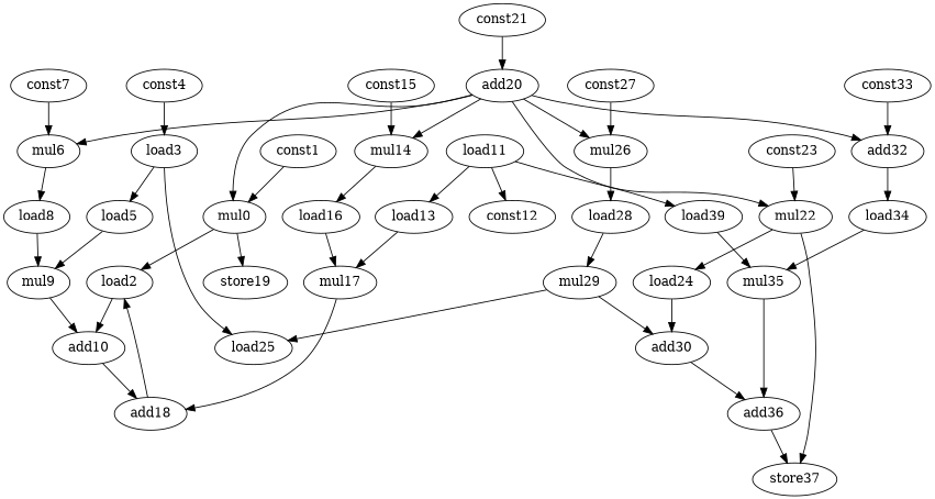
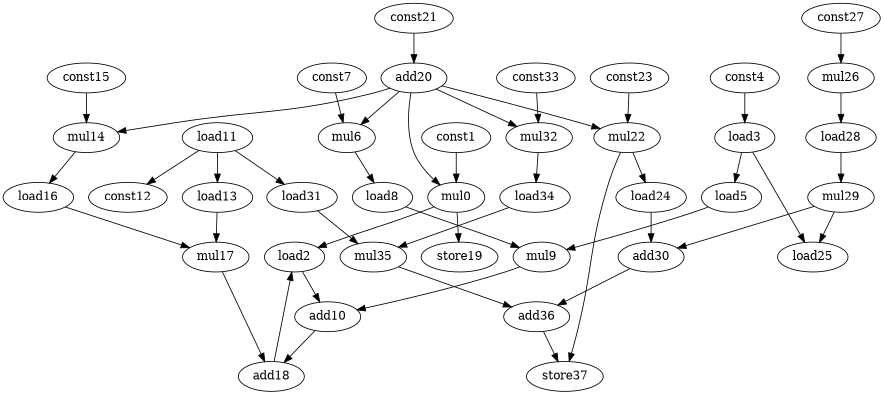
  digraph {
    node [opcode=load]
    edge [operand=0]
    mul0 [opcode=mul]
    load2
    store19 [opcode=store]
    add10 [opcode=add]
    const1 [opcode=const]
    add18 [opcode=add]
    load3
    load5
    load25
    mul9 [opcode=mul]
    const4 [opcode=const]
    mul6 [opcode=mul]
    load8
    const7 [opcode=const]
    load11
    load13
-   load31 [label=load39]
+   load31
    const12 [opcode=const]
    mul17 [opcode=mul]
    mul35 [opcode=mul]
    mul14 [opcode=mul]
    load16
    const15 [opcode=const]
    add20 [opcode=add]
    mul22 [opcode=mul]
    mul26 [opcode=mul]
-   mul32 [opcode=mul label=add32]
+   mul32 [opcode=mul]
    load24
    store37 [opcode=store]
    load28
    load34
    const21 [opcode=const]
    add30 [opcode=add]
    const23 [opcode=const]
    add36 [opcode=add]
    mul29 [opcode=mul]
    const27 [opcode=const]
    const33 [opcode=const]
    mul0 -> load2
    mul0 -> store19 [operand=1]
    load2 -> add10 [operand=1]
    add10 -> add18
    const1 -> mul0
    add18 -> load2
    load3 -> load5
    load3 -> load25
    load5 -> mul9 [operand=1]
    mul9 -> add10
    const4 -> load3
    mul6 -> load8
    load8 -> mul9
    const7 -> mul6
    load11 -> load13
    load11 -> load31
    load11 -> const12
    load13 -> mul17 [operand=1]
    load31 -> mul35 [operand=1]
    mul17 -> add18 [operand=1]
    mul35 -> add36 [operand=1]
    mul14 -> load16
    load16 -> mul17
    const15 -> mul14
    add20 -> mul0 [operand=1]
    add20 -> mul6 [operand=1]
    add20 -> mul14 [operand=1]
    add20 -> mul22 [operand=1]
-   add20 -> mul26 [operand=1]
    add20 -> mul32 [operand=1]
    mul22 -> load24
    mul22 -> store37 [operand=1]
    mul26 -> load28
    mul32 -> load34
    load24 -> add30 [operand=1]
    load28 -> mul29
    load34 -> mul35
    const21 -> add20 [operand=1]
    add30 -> add36
    const23 -> mul22
    add36 -> store37
    mul29 -> load25 [operand=1]
    mul29 -> add30
    const27 -> mul26
    const33 -> mul32
  }
